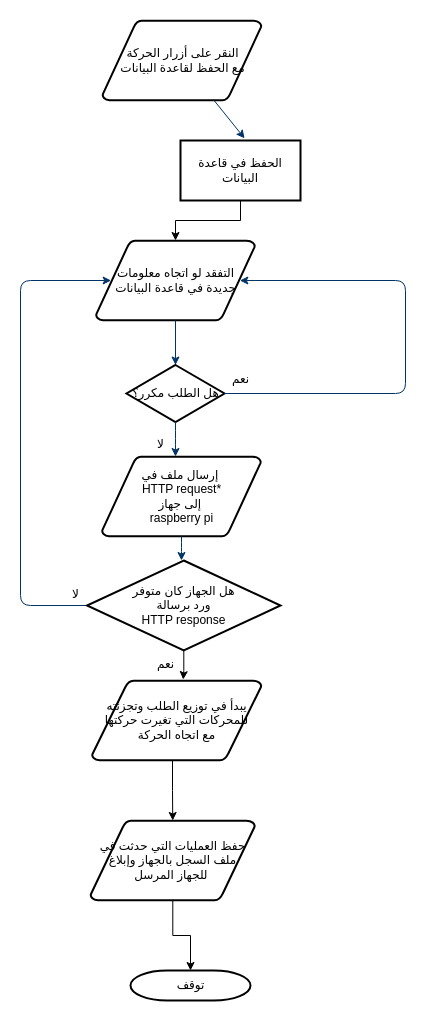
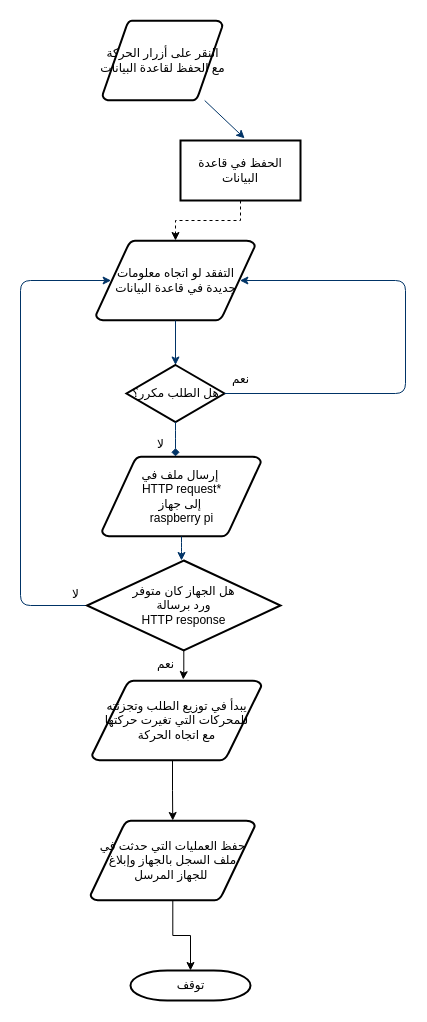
  <mxCell id="0" />
  <mxCell id="1" parent="0" />
- <mxCell id="2" value="النقر على أزرار الحركة&lt;br&gt;مع الحفظ لقاعدة البيانات" style="shape=mxgraph.flowchart.data;strokeWidth=2;gradientColor=none;gradientDirection=north;fontStyle=0;html=1;" parent="1" vertex="1"><mxGeometry x="102" y="20" width="159" height="80" as="geometry" /></mxCell>
+ <mxCell id="2" value="النقر على أزرار الحركة&lt;br&gt;مع الحفظ لقاعدة البيانات" style="shape=mxgraph.flowchart.data;strokeWidth=2;gradientColor=none;gradientDirection=north;fontStyle=0;html=1;" parent="1" vertex="1"><mxGeometry x="102" y="20" width="120" height="80" as="geometry" /></mxCell>
  <mxCell id="3" value="إرسال ملف في&amp;nbsp;&lt;br&gt;HTTP request*&lt;br&gt;إلى جهاز&amp;nbsp;&lt;br&gt;&lt;span style=&quot;text-align: right&quot;&gt;raspberry pi&lt;/span&gt;" style="shape=mxgraph.flowchart.data;strokeWidth=2;gradientColor=none;gradientDirection=north;fontStyle=0;html=1;" parent="1" vertex="1"><mxGeometry x="101.5" y="456" width="159" height="80" as="geometry" /></mxCell>
  <mxCell id="4" value="التفقد لو اتجاه معلومات&lt;br&gt;جديدة في قاعدة البيانات" style="shape=mxgraph.flowchart.data;strokeWidth=2;gradientColor=none;gradientDirection=north;fontStyle=0;html=1;" parent="1" vertex="1"><mxGeometry x="95.5" y="240" width="159" height="80" as="geometry" /></mxCell>
  <mxCell id="5" value="هل الطلب مكرر؟" style="shape=mxgraph.flowchart.decision;strokeWidth=2;gradientColor=none;gradientDirection=north;fontStyle=0;html=1;" parent="1" vertex="1"><mxGeometry x="126" y="364.5" width="98" height="57" as="geometry" /></mxCell>
  <mxCell id="6" style="fontStyle=1;strokeColor=#003366;strokeWidth=1;html=1;entryX=0.534;entryY=-0.036;entryDx=0;entryDy=0;entryPerimeter=0;" parent="1" source="2" target="20" edge="1"><mxGeometry relative="1" as="geometry" /></mxCell>
  <mxCell id="7" style="entryX=0.5;entryY=0;entryPerimeter=0;fontStyle=1;strokeColor=#003366;strokeWidth=1;html=1;" parent="1" source="4" target="5" edge="1"><mxGeometry relative="1" as="geometry" /></mxCell>
  <mxCell id="8" value="" style="edgeStyle=elbowEdgeStyle;elbow=horizontal;exitX=1;exitY=0.5;exitPerimeter=0;fontStyle=1;strokeColor=#003366;strokeWidth=1;html=1;entryX=0.905;entryY=0.5;entryDx=0;entryDy=0;entryPerimeter=0;" parent="1" source="5" target="4" edge="1"><mxGeometry x="381" y="98.5" width="100" height="100" as="geometry"><mxPoint x="610" y="437" as="sourcePoint" /><mxPoint x="405" y="363.71" as="targetPoint" /><Array as="points"><mxPoint x="405" y="390" /></Array></mxGeometry></mxCell>
  <mxCell id="9" value="نعم" style="text;fontStyle=0;html=1;strokeColor=none;gradientColor=none;fillColor=none;strokeWidth=2;" parent="1" vertex="1"><mxGeometry x="230" y="364.5" width="40" height="26" as="geometry" /></mxCell>
- <mxCell id="10" value="" style="edgeStyle=elbowEdgeStyle;elbow=horizontal;fontColor=#001933;fontStyle=1;strokeColor=#003366;strokeWidth=1;html=1;" parent="1" source="5" target="3" edge="1"><mxGeometry y="70" width="100" height="100" as="geometry"><mxPoint y="90" as="sourcePoint" x="-140" /><mxPoint x="-40" y="-10" as="targetPoint" /></mxGeometry></mxCell>
+ <mxCell id="10" value="" style="edgeStyle=elbowEdgeStyle;elbow=horizontal;fontColor=#001933;fontStyle=1;strokeColor=#003366;strokeWidth=1;html=1;endArrow=diamond;" parent="1" source="5" target="3" edge="1"><mxGeometry y="70" width="100" height="100" as="geometry"><mxPoint y="90" as="sourcePoint" x="-140" /><mxPoint x="-40" y="-10" as="targetPoint" /></mxGeometry></mxCell>
  <mxCell id="11" style="edgeStyle=orthogonalEdgeStyle;rounded=0;orthogonalLoop=1;jettySize=auto;html=1;entryX=0.5;entryY=0;entryDx=0;entryDy=0;entryPerimeter=0;" edge="1" parent="1" source="12" target="17"><mxGeometry relative="1" as="geometry"><Array as="points"><mxPoint x="172" y="790" /><mxPoint x="172" y="790" /></Array></mxGeometry></mxCell>
  <mxCell id="12" value="يبدأ في توزيع الطلب وتجزئته&lt;br&gt;للمحركات التي تغيرت حركتها&lt;br&gt;مع اتجاه الحركة" style="shape=mxgraph.flowchart.data;strokeWidth=2;gradientColor=none;gradientDirection=north;fontStyle=0;html=1;" parent="1" vertex="1"><mxGeometry x="91.5" y="680" width="169.5" height="80" as="geometry" /></mxCell>
  <mxCell id="13" value="لا&lt;br&gt;" style="text;fontStyle=0;html=1;strokeColor=none;gradientColor=none;fillColor=none;strokeWidth=2;align=center;" parent="1" vertex="1"><mxGeometry x="145" y="430" width="30" height="26" as="geometry" /></mxCell>
  <mxCell id="14" value="" style="edgeStyle=elbowEdgeStyle;elbow=horizontal;fontStyle=1;strokeColor=#003366;strokeWidth=1;html=1;" parent="1" source="3" target="22" edge="1"><mxGeometry y="70" width="100" height="100" as="geometry"><mxPoint y="90" as="sourcePoint" x="-140" /><mxPoint x="-40" y="-10" as="targetPoint" /></mxGeometry></mxCell>
  <mxCell id="15" value="" style="edgeStyle=elbowEdgeStyle;elbow=horizontal;fontStyle=1;strokeColor=#003366;strokeWidth=1;html=1;exitX=0;exitY=0.5;exitDx=0;exitDy=0;exitPerimeter=0;entryX=0.095;entryY=0.5;entryDx=0;entryDy=0;entryPerimeter=0;" parent="1" source="22" target="4" edge="1"><mxGeometry y="70" width="100" height="100" as="geometry"><mxPoint x="70" y="750" as="sourcePoint" /><mxPoint x="110" y="280" as="targetPoint" /><Array as="points"><mxPoint x="20" y="840" /></Array></mxGeometry></mxCell>
  <mxCell id="16" style="edgeStyle=orthogonalEdgeStyle;rounded=0;orthogonalLoop=1;jettySize=auto;html=1;" edge="1" parent="1" source="17" target="18"><mxGeometry relative="1" as="geometry" /></mxCell>
  <mxCell id="17" value="حفظ العمليات التي حدثت في&lt;br&gt;ملف السجل بالجهاز وإبلاغ&lt;br&gt;للجهاز المرسل&amp;nbsp;" style="shape=mxgraph.flowchart.data;strokeWidth=2;gradientColor=none;gradientDirection=north;fontStyle=0;html=1;" parent="1" vertex="1"><mxGeometry x="90" y="820" width="164.5" height="80" as="geometry" /></mxCell>
  <mxCell id="18" value="توقف" style="shape=mxgraph.flowchart.terminator;strokeWidth=2;gradientColor=none;gradientDirection=north;fontStyle=0;html=1;" parent="1" vertex="1"><mxGeometry x="130" y="970" width="120" height="30" as="geometry" /></mxCell>
- <mxCell id="19" style="edgeStyle=orthogonalEdgeStyle;rounded=0;orthogonalLoop=1;jettySize=auto;html=1;entryX=0.5;entryY=0;entryDx=0;entryDy=0;entryPerimeter=0;" edge="1" parent="1" source="20" target="4"><mxGeometry relative="1" as="geometry" /></mxCell>
+ <mxCell id="19" style="edgeStyle=orthogonalEdgeStyle;rounded=0;orthogonalLoop=1;jettySize=auto;html=1;entryX=0.5;entryY=0;entryDx=0;entryDy=0;entryPerimeter=0;dashed=1;" edge="1" parent="1" source="20" target="4"><mxGeometry relative="1" as="geometry" /></mxCell>
  <mxCell id="20" value="الحفظ في قاعدة البيانات" style="whiteSpace=wrap;html=1;fontStyle=0;strokeWidth=2;gradientDirection=north;" vertex="1" parent="1"><mxGeometry x="180" y="140" width="120" height="60" as="geometry" /></mxCell>
  <mxCell id="21" style="edgeStyle=orthogonalEdgeStyle;rounded=0;orthogonalLoop=1;jettySize=auto;html=1;entryX=0.538;entryY=-0.012;entryDx=0;entryDy=0;entryPerimeter=0;" edge="1" parent="1" source="22" target="12"><mxGeometry relative="1" as="geometry" /></mxCell>
  <mxCell id="22" value="هل الجهاز كان متوفر&lt;br&gt;ورد برسالة&lt;br&gt;HTTP response" style="shape=mxgraph.flowchart.decision;strokeWidth=2;gradientColor=none;gradientDirection=north;fontStyle=0;html=1;" vertex="1" parent="1"><mxGeometry x="86.5" y="560" width="193.5" height="90" as="geometry" /></mxCell>
  <mxCell id="23" value="نعم" style="text;fontStyle=0;html=1;strokeColor=none;gradientColor=none;fillColor=none;strokeWidth=2;" vertex="1" parent="1"><mxGeometry x="155" y="650" width="20" height="26" as="geometry" /></mxCell>
  <mxCell id="24" value="لا&lt;br&gt;" style="text;fontStyle=0;html=1;strokeColor=none;gradientColor=none;fillColor=none;strokeWidth=2;align=center;" vertex="1" parent="1"><mxGeometry x="60" y="580" width="30" height="26" as="geometry" /></mxCell>
